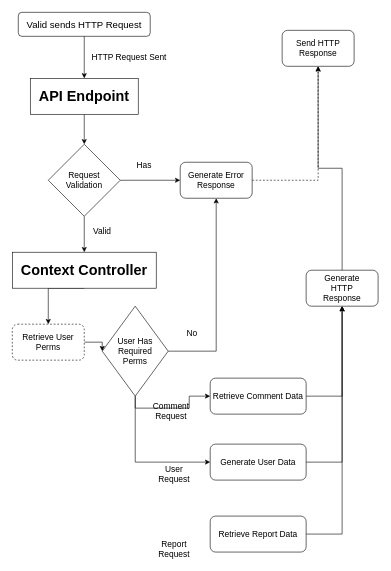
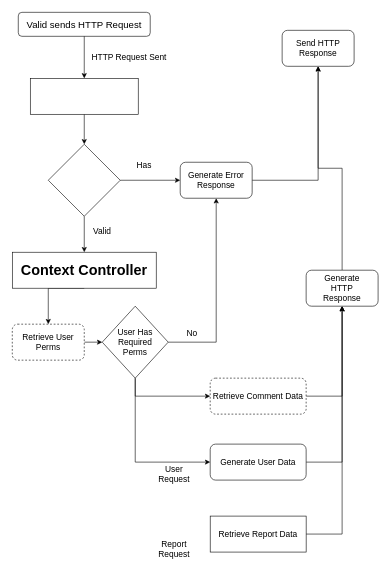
  <mxCell id="0" />
  <mxCell id="1" parent="0" />
  <mxCell id="2" value="" style="rounded=1;whiteSpace=wrap;html=1;" vertex="1" parent="1"><mxGeometry x="30" y="20" width="220" height="40" as="geometry" /></mxCell>
  <mxCell id="3" style="edgeStyle=orthogonalEdgeStyle;rounded=0;orthogonalLoop=1;jettySize=auto;html=1;exitX=0.5;exitY=1;exitDx=0;exitDy=0;entryX=0.5;entryY=0;entryDx=0;entryDy=0;" edge="1" parent="1" source="4" target="6"><mxGeometry relative="1" as="geometry" /></mxCell>
  <mxCell id="4" value="Valid sends HTTP Request" style="text;html=1;strokeColor=none;fillColor=none;align=center;verticalAlign=middle;whiteSpace=wrap;rounded=0;fontSize=16;" vertex="1" parent="1"><mxGeometry x="30" y="20" width="220" height="40" as="geometry" /></mxCell>
  <mxCell id="5" style="edgeStyle=orthogonalEdgeStyle;rounded=0;orthogonalLoop=1;jettySize=auto;html=1;exitX=0.5;exitY=1;exitDx=0;exitDy=0;entryX=0.5;entryY=0;entryDx=0;entryDy=0;fontSize=16;" edge="1" parent="1" source="6" target="14"><mxGeometry relative="1" as="geometry" /></mxCell>
  <mxCell id="6" value="" style="rounded=0;whiteSpace=wrap;html=1;" vertex="1" parent="1"><mxGeometry x="50" y="130" width="180" height="60" as="geometry" /></mxCell>
- <mxCell id="7" value="&lt;h1&gt;API Endpoint&lt;br&gt;&lt;/h1&gt;" style="text;html=1;strokeColor=none;fillColor=none;spacing=5;spacingTop=-20;whiteSpace=wrap;overflow=hidden;rounded=0;align=center;" vertex="1" parent="1"><mxGeometry x="50" y="140" width="180" height="40" as="geometry" /></mxCell>
  <mxCell id="8" value="HTTP Request Sent" style="text;html=1;strokeColor=none;fillColor=none;align=center;verticalAlign=middle;whiteSpace=wrap;rounded=0;fontSize=14;" vertex="1" parent="1"><mxGeometry x="140" y="80" width="150" height="30" as="geometry" /></mxCell>
  <mxCell id="9" style="edgeStyle=orthogonalEdgeStyle;rounded=0;orthogonalLoop=1;jettySize=auto;html=1;exitX=0.5;exitY=1;exitDx=0;exitDy=0;fontSize=14;" edge="1" parent="1" source="10" target="21"><mxGeometry relative="1" as="geometry"><Array as="points"><mxPoint x="80" y="480" /></Array></mxGeometry></mxCell>
  <mxCell id="10" value="" style="rounded=0;whiteSpace=wrap;html=1;fontSize=16;" vertex="1" parent="1"><mxGeometry x="20" y="420" width="240" height="60" as="geometry" /></mxCell>
  <mxCell id="11" value="&lt;h1&gt;Context Controller&lt;br&gt;&lt;/h1&gt;" style="text;html=1;strokeColor=none;fillColor=none;spacing=5;spacingTop=-20;whiteSpace=wrap;overflow=hidden;rounded=0;align=center;" vertex="1" parent="1"><mxGeometry x="20" y="430" width="240" height="40" as="geometry" /></mxCell>
  <mxCell id="12" style="edgeStyle=orthogonalEdgeStyle;rounded=0;orthogonalLoop=1;jettySize=auto;html=1;exitX=0.5;exitY=1;exitDx=0;exitDy=0;entryX=0.5;entryY=0;entryDx=0;entryDy=0;fontSize=16;" edge="1" parent="1" source="14" target="10"><mxGeometry relative="1" as="geometry" /></mxCell>
  <mxCell id="13" style="edgeStyle=orthogonalEdgeStyle;rounded=0;orthogonalLoop=1;jettySize=auto;html=1;exitX=1;exitY=0.5;exitDx=0;exitDy=0;fontSize=14;" edge="1" parent="1" source="14" target="18"><mxGeometry relative="1" as="geometry" /></mxCell>
  <mxCell id="14" value="" style="rhombus;whiteSpace=wrap;html=1;fontSize=16;" vertex="1" parent="1"><mxGeometry x="80" y="240" width="120" height="120" as="geometry" /></mxCell>
  <mxCell id="15" value="Valid" style="text;html=1;strokeColor=none;fillColor=none;align=center;verticalAlign=middle;whiteSpace=wrap;rounded=0;fontSize=14;" vertex="1" parent="1"><mxGeometry x="140" y="370" width="60" height="30" as="geometry" /></mxCell>
- <mxCell id="16" value="&lt;div&gt;Request&lt;/div&gt;&lt;div&gt;Validation&lt;br&gt;&lt;/div&gt;" style="text;html=1;strokeColor=none;fillColor=none;align=center;verticalAlign=middle;whiteSpace=wrap;rounded=0;fontSize=14;" vertex="1" parent="1"><mxGeometry x="100" y="270" width="80" height="60" as="geometry" /></mxCell>
- <mxCell id="17" style="edgeStyle=orthogonalEdgeStyle;rounded=0;orthogonalLoop=1;jettySize=auto;html=1;exitX=1;exitY=0.5;exitDx=0;exitDy=0;entryX=0.5;entryY=1;entryDx=0;entryDy=0;fontSize=14;dashed=1;" edge="1" parent="1" source="18" target="19"><mxGeometry relative="1" as="geometry" /></mxCell>
+ <mxCell id="17" style="edgeStyle=orthogonalEdgeStyle;rounded=0;orthogonalLoop=1;jettySize=auto;html=1;exitX=1;exitY=0.5;exitDx=0;exitDy=0;entryX=0.5;entryY=1;entryDx=0;entryDy=0;fontSize=14;" edge="1" parent="1" source="18" target="19"><mxGeometry relative="1" as="geometry" /></mxCell>
  <mxCell id="18" value="&lt;div&gt;Generate Error&lt;/div&gt;&lt;div&gt;Response&lt;br&gt;&lt;/div&gt;" style="rounded=1;whiteSpace=wrap;html=1;fontSize=14;" vertex="1" parent="1"><mxGeometry x="300" y="270" width="120" height="60" as="geometry" /></mxCell>
  <mxCell id="19" value="Send HTTP Response" style="rounded=1;whiteSpace=wrap;html=1;fontSize=14;" vertex="1" parent="1"><mxGeometry x="470" y="50" width="120" height="60" as="geometry" /></mxCell>
  <mxCell id="20" style="edgeStyle=orthogonalEdgeStyle;rounded=0;orthogonalLoop=1;jettySize=auto;html=1;exitX=1;exitY=0.5;exitDx=0;exitDy=0;entryX=0;entryY=0.5;entryDx=0;entryDy=0;fontSize=14;" edge="1" parent="1" source="21" target="33"><mxGeometry relative="1" as="geometry" /></mxCell>
  <mxCell id="21" value="&lt;div&gt;Retrieve User&lt;/div&gt;&lt;div&gt;Perms&lt;br&gt;&lt;/div&gt;" style="rounded=1;whiteSpace=wrap;html=1;fontSize=14;dashed=1;" vertex="1" parent="1"><mxGeometry x="20" y="540" width="120" height="60" as="geometry" /></mxCell>
  <mxCell id="22" style="edgeStyle=orthogonalEdgeStyle;rounded=0;orthogonalLoop=1;jettySize=auto;html=1;exitX=1;exitY=0.5;exitDx=0;exitDy=0;entryX=0.5;entryY=1;entryDx=0;entryDy=0;fontSize=14;" edge="1" parent="1" source="23" target="29"><mxGeometry relative="1" as="geometry" /></mxCell>
- <mxCell id="23" value="Retrieve Comment Data" style="rounded=1;whiteSpace=wrap;html=1;fontSize=14;" vertex="1" parent="1"><mxGeometry x="350" y="630" width="160" height="60" as="geometry" /></mxCell>
+ <mxCell id="23" value="Retrieve Comment Data" style="rounded=1;whiteSpace=wrap;html=1;fontSize=14;dashed=1;" vertex="1" parent="1"><mxGeometry x="350" y="630" width="160" height="60" as="geometry" /></mxCell>
  <mxCell id="24" style="edgeStyle=orthogonalEdgeStyle;rounded=0;orthogonalLoop=1;jettySize=auto;html=1;exitX=1;exitY=0.5;exitDx=0;exitDy=0;entryX=0.5;entryY=1;entryDx=0;entryDy=0;fontSize=14;" edge="1" parent="1" source="25" target="29"><mxGeometry relative="1" as="geometry" /></mxCell>
  <mxCell id="25" value="Generate User Data" style="rounded=1;whiteSpace=wrap;html=1;fontSize=14;" vertex="1" parent="1"><mxGeometry x="350" y="740" width="160" height="60" as="geometry" /></mxCell>
  <mxCell id="26" style="edgeStyle=orthogonalEdgeStyle;rounded=0;orthogonalLoop=1;jettySize=auto;html=1;exitX=1;exitY=0.5;exitDx=0;exitDy=0;entryX=0.5;entryY=1;entryDx=0;entryDy=0;fontSize=14;" edge="1" parent="1" source="27" target="29"><mxGeometry relative="1" as="geometry" /></mxCell>
- <mxCell id="27" value="Retrieve Report Data" style="rounded=1;whiteSpace=wrap;html=1;fontSize=14;" vertex="1" parent="1"><mxGeometry x="350" y="860" width="160" height="60" as="geometry" /></mxCell>
+ <mxCell id="27" value="Retrieve Report Data" style="whiteSpace=wrap;html=1;fontSize=14;rounded=0;" vertex="1" parent="1"><mxGeometry x="350" y="860" width="160" height="60" as="geometry" /></mxCell>
  <mxCell id="28" style="edgeStyle=orthogonalEdgeStyle;rounded=0;orthogonalLoop=1;jettySize=auto;html=1;exitX=0.5;exitY=0;exitDx=0;exitDy=0;entryX=0.5;entryY=1;entryDx=0;entryDy=0;fontSize=14;" edge="1" parent="1" source="29" target="19"><mxGeometry relative="1" as="geometry" /></mxCell>
  <mxCell id="29" value="" style="rounded=1;whiteSpace=wrap;html=1;fontSize=14;" vertex="1" parent="1"><mxGeometry x="510" y="450" width="120" height="60" as="geometry" /></mxCell>
  <mxCell id="30" style="edgeStyle=orthogonalEdgeStyle;rounded=0;orthogonalLoop=1;jettySize=auto;html=1;exitX=1;exitY=0.5;exitDx=0;exitDy=0;fontSize=14;" edge="1" parent="1" source="33" target="18"><mxGeometry relative="1" as="geometry" /></mxCell>
  <mxCell id="31" style="edgeStyle=orthogonalEdgeStyle;rounded=0;orthogonalLoop=1;jettySize=auto;html=1;exitX=0.5;exitY=1;exitDx=0;exitDy=0;entryX=0;entryY=0.5;entryDx=0;entryDy=0;fontSize=14;" edge="1" parent="1" source="33" target="23"><mxGeometry relative="1" as="geometry" /></mxCell>
  <mxCell id="32" style="edgeStyle=orthogonalEdgeStyle;rounded=0;orthogonalLoop=1;jettySize=auto;html=1;exitX=0.5;exitY=1;exitDx=0;exitDy=0;entryX=0;entryY=0.5;entryDx=0;entryDy=0;fontSize=14;" edge="1" parent="1" source="33" target="25"><mxGeometry relative="1" as="geometry" /></mxCell>
- <mxCell id="33" value="&lt;div&gt;User Has&lt;/div&gt;&lt;div&gt;Required&lt;/div&gt;&lt;div&gt;Perms&lt;/div&gt;" style="rhombus;whiteSpace=wrap;html=1;fontSize=14;" vertex="1" parent="1"><mxGeometry x="170" y="510" width="110" height="150" as="geometry" /></mxCell>
+ <mxCell id="33" value="&lt;div&gt;User Has&lt;/div&gt;&lt;div&gt;Required&lt;/div&gt;&lt;div&gt;Perms&lt;/div&gt;" style="rhombus;whiteSpace=wrap;html=1;fontSize=14;" vertex="1" parent="1"><mxGeometry x="170" y="510" width="110" height="120" as="geometry" /></mxCell>
  <mxCell id="34" value="No" style="text;html=1;strokeColor=none;fillColor=none;align=center;verticalAlign=middle;whiteSpace=wrap;rounded=0;fontSize=14;" vertex="1" parent="1"><mxGeometry x="290" y="540" width="60" height="30" as="geometry" /></mxCell>
  <mxCell id="35" value="Has" style="text;html=1;strokeColor=none;fillColor=none;align=center;verticalAlign=middle;whiteSpace=wrap;rounded=0;fontSize=14;" vertex="1" parent="1"><mxGeometry x="210" y="260" width="60" height="30" as="geometry" /></mxCell>
- <mxCell id="36" value="&lt;div&gt;Comment&lt;/div&gt;&lt;div&gt;Request&lt;br&gt;&lt;/div&gt;" style="text;html=1;strokeColor=none;fillColor=none;align=center;verticalAlign=middle;whiteSpace=wrap;rounded=0;fontSize=14;" vertex="1" parent="1"><mxGeometry x="230" y="670" width="110" height="30" as="geometry" /></mxCell>
  <mxCell id="37" value="&lt;div&gt;User &lt;br&gt;&lt;/div&gt;&lt;div&gt;Request&lt;/div&gt;" style="text;html=1;strokeColor=none;fillColor=none;align=center;verticalAlign=middle;whiteSpace=wrap;rounded=0;fontSize=14;" vertex="1" parent="1"><mxGeometry x="240" y="770" width="100" height="40" as="geometry" /></mxCell>
  <mxCell id="38" value="&lt;div&gt;Report&lt;/div&gt;&lt;div&gt;Request&lt;br&gt;&lt;/div&gt;" style="text;html=1;strokeColor=none;fillColor=none;align=center;verticalAlign=middle;whiteSpace=wrap;rounded=0;fontSize=14;" vertex="1" parent="1"><mxGeometry x="260" y="900" width="60" height="30" as="geometry" /></mxCell>
  <mxCell id="39" value="&lt;div&gt;Generate HTTP&lt;/div&gt;&lt;div&gt;Response&lt;br&gt;&lt;/div&gt;" style="text;html=1;strokeColor=none;fillColor=none;align=center;verticalAlign=middle;whiteSpace=wrap;rounded=0;fontSize=14;" vertex="1" parent="1"><mxGeometry x="540" y="465" width="60" height="30" as="geometry" /></mxCell>
